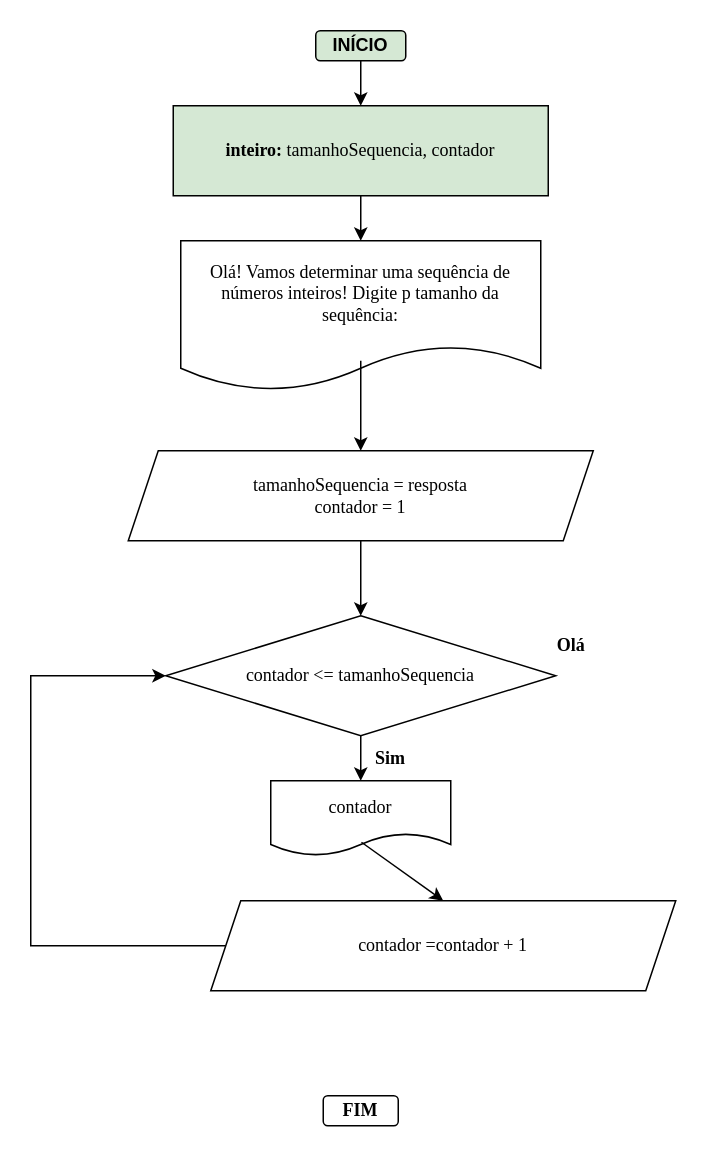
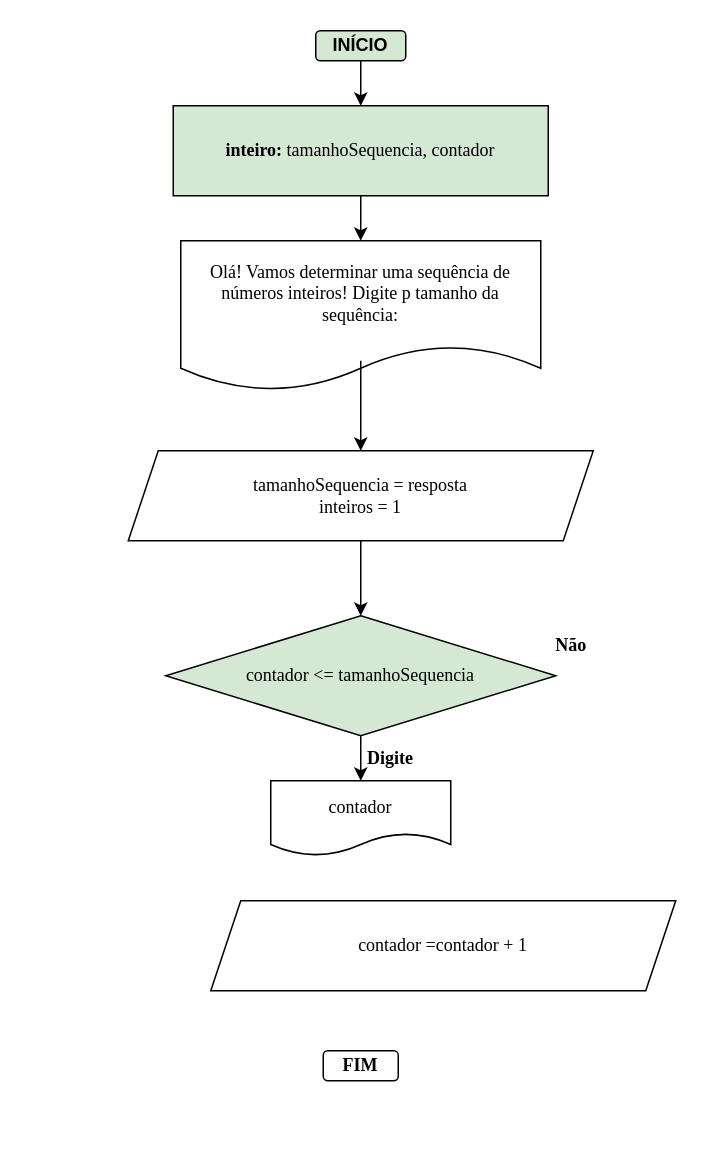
  <mxCell id="0" />
  <mxCell id="1" parent="0" />
  <mxCell id="2" value="&lt;b&gt;INÍCIO&lt;/b&gt;" style="rounded=1;whiteSpace=wrap;html=1;fillColor=#d5e8d4;" vertex="1" parent="1"><mxGeometry x="210" y="20" width="60" height="20" as="geometry" /></mxCell>
  <mxCell id="3" value="&lt;b&gt;inteiro: &lt;/b&gt;tamanhoSequencia, contador" style="rounded=0;whiteSpace=wrap;html=1;fontFamily=Comic Sans MS;fillColor=#d5e8d4;" vertex="1" parent="1"><mxGeometry x="115" y="70" width="250" height="60" as="geometry" /></mxCell>
  <mxCell id="4" value="Olá! Vamos determinar uma sequência de números inteiros! Digite p tamanho da sequência:" style="shape=document;whiteSpace=wrap;html=1;boundedLbl=1;fontFamily=Comic Sans MS;" vertex="1" parent="1"><mxGeometry x="120" y="160" width="240" height="100" as="geometry" /></mxCell>
  <mxCell id="5" value="" style="endArrow=classic;html=1;rounded=0;fontFamily=Comic Sans MS;exitX=0.5;exitY=1;exitDx=0;exitDy=0;" edge="1" parent="1" source="2"><mxGeometry width="50" height="50" relative="1" as="geometry"><mxPoint x="230" y="240" as="sourcePoint" /><mxPoint x="240" y="70" as="targetPoint" /></mxGeometry></mxCell>
  <mxCell id="6" value="" style="endArrow=classic;html=1;rounded=0;fontFamily=Comic Sans MS;exitX=0.5;exitY=1;exitDx=0;exitDy=0;entryX=0.5;entryY=0;entryDx=0;entryDy=0;" edge="1" parent="1" source="3" target="4"><mxGeometry width="50" height="50" relative="1" as="geometry"><mxPoint x="230" y="240" as="sourcePoint" /><mxPoint x="280" y="190" as="targetPoint" /></mxGeometry></mxCell>
- <mxCell id="7" value="&lt;div&gt;tamanhoSequencia = resposta&lt;/div&gt;&lt;div&gt;contador = 1&lt;br&gt;&lt;/div&gt;" style="shape=parallelogram;perimeter=parallelogramPerimeter;whiteSpace=wrap;html=1;fixedSize=1;fontFamily=Comic Sans MS;" vertex="1" parent="1"><mxGeometry x="85" y="300" width="310" height="60" as="geometry" /></mxCell>
+ <mxCell id="7" value="&lt;div&gt;tamanhoSequencia = resposta&lt;/div&gt;&lt;div&gt;inteiros = 1&lt;br&gt;&lt;/div&gt;" style="shape=parallelogram;perimeter=parallelogramPerimeter;whiteSpace=wrap;html=1;fixedSize=1;fontFamily=Comic Sans MS;" vertex="1" parent="1"><mxGeometry x="85" y="300" width="310" height="60" as="geometry" /></mxCell>
  <mxCell id="8" value="" style="endArrow=classic;html=1;rounded=0;fontFamily=Comic Sans MS;" edge="1" parent="1"><mxGeometry width="50" height="50" relative="1" as="geometry"><mxPoint x="240" y="240" as="sourcePoint" /><mxPoint x="240" y="300" as="targetPoint" /></mxGeometry></mxCell>
- <mxCell id="9" value="contador &amp;lt;= tamanhoSequencia" style="rhombus;whiteSpace=wrap;html=1;fontFamily=Comic Sans MS;" vertex="1" parent="1"><mxGeometry x="110" y="410" width="260" height="80" as="geometry" /></mxCell>
+ <mxCell id="9" value="contador &amp;lt;= tamanhoSequencia" style="rhombus;whiteSpace=wrap;html=1;fontFamily=Comic Sans MS;fillColor=#d5e8d4;" vertex="1" parent="1"><mxGeometry x="110" y="410" width="260" height="80" as="geometry" /></mxCell>
  <mxCell id="10" value="" style="endArrow=classic;html=1;rounded=0;fontFamily=Comic Sans MS;entryX=0.5;entryY=0;entryDx=0;entryDy=0;" edge="1" parent="1" target="9"><mxGeometry width="50" height="50" relative="1" as="geometry"><mxPoint x="240" y="360" as="sourcePoint" /><mxPoint x="280" y="350" as="targetPoint" /></mxGeometry></mxCell>
- <mxCell id="11" value="&lt;b&gt;Sim&lt;/b&gt;" style="text;html=1;strokeColor=none;fillColor=none;align=center;verticalAlign=middle;whiteSpace=wrap;rounded=0;fontFamily=Comic Sans MS;" vertex="1" parent="1"><mxGeometry x="230" y="490" width="60" height="30" as="geometry" /></mxCell>
+ <mxCell id="11" value="&lt;b&gt;Digite&lt;/b&gt;" style="text;html=1;strokeColor=none;fillColor=none;align=center;verticalAlign=middle;whiteSpace=wrap;rounded=0;fontFamily=Comic Sans MS;" vertex="1" parent="1"><mxGeometry x="230" y="490" width="60" height="30" as="geometry" /></mxCell>
  <mxCell id="12" value="" style="endArrow=classic;html=1;rounded=0;fontFamily=Comic Sans MS;exitX=0.5;exitY=1;exitDx=0;exitDy=0;" edge="1" parent="1" source="9"><mxGeometry width="50" height="50" relative="1" as="geometry"><mxPoint x="370" y="450" as="sourcePoint" /><mxPoint x="240" y="520" as="targetPoint" /></mxGeometry></mxCell>
  <mxCell id="13" value="contador =contador + 1" style="shape=parallelogram;perimeter=parallelogramPerimeter;whiteSpace=wrap;html=1;fixedSize=1;fontFamily=Comic Sans MS;" vertex="1" parent="1"><mxGeometry x="140" y="600" width="310" height="60" as="geometry" /></mxCell>
  <mxCell id="14" value="contador" style="shape=document;whiteSpace=wrap;html=1;boundedLbl=1;fontFamily=Comic Sans MS;" vertex="1" parent="1"><mxGeometry x="180" y="520" width="120" height="50" as="geometry" /></mxCell>
- <mxCell id="15" value="" style="endArrow=classic;html=1;rounded=0;fontFamily=Comic Sans MS;entryX=0;entryY=0.5;entryDx=0;entryDy=0;exitX=0;exitY=0.5;exitDx=0;exitDy=0;" edge="1" parent="1" source="13" target="9"><mxGeometry width="50" height="50" relative="1" as="geometry"><mxPoint x="90" y="645" as="sourcePoint" /><mxPoint x="280" y="450" as="targetPoint" /><Array as="points"><mxPoint x="20" y="630" /><mxPoint x="20" y="450" /></Array></mxGeometry></mxCell>
- <mxCell id="16" value="&lt;b&gt;FIM&lt;/b&gt;" style="rounded=1;whiteSpace=wrap;html=1;fontFamily=Comic Sans MS;" vertex="1" parent="1"><mxGeometry x="215" y="730" width="50" height="20" as="geometry" /></mxCell>
- <mxCell id="17" value="&lt;b&gt;Olá&lt;/b&gt;" style="text;html=1;align=center;verticalAlign=middle;resizable=0;points=[];autosize=1;strokeColor=none;fillColor=none;fontFamily=Comic Sans MS;" vertex="1" parent="1"><mxGeometry x="360" y="420" width="40" height="20" as="geometry" /></mxCell>
- <mxCell id="18" value="" style="endArrow=classic;html=1;rounded=0;fontFamily=Comic Sans MS;exitX=0.504;exitY=0.82;exitDx=0;exitDy=0;exitPerimeter=0;entryX=0.5;entryY=0;entryDx=0;entryDy=0;" edge="1" parent="1" source="14" target="13"><mxGeometry width="50" height="50" relative="1" as="geometry"><mxPoint x="330" y="615" as="sourcePoint" /><mxPoint x="240" y="590" as="targetPoint" /></mxGeometry></mxCell>
+ <mxCell id="16" value="&lt;b&gt;FIM&lt;/b&gt;" style="rounded=1;whiteSpace=wrap;html=1;fontFamily=Comic Sans MS;" vertex="1" parent="1"><mxGeometry x="215" y="700" width="50" height="20" as="geometry" /></mxCell>
+ <mxCell id="17" value="&lt;b&gt;Não&lt;/b&gt;" style="text;html=1;align=center;verticalAlign=middle;resizable=0;points=[];autosize=1;strokeColor=none;fillColor=none;fontFamily=Comic Sans MS;" vertex="1" parent="1"><mxGeometry x="360" y="420" width="40" height="20" as="geometry" /></mxCell>
